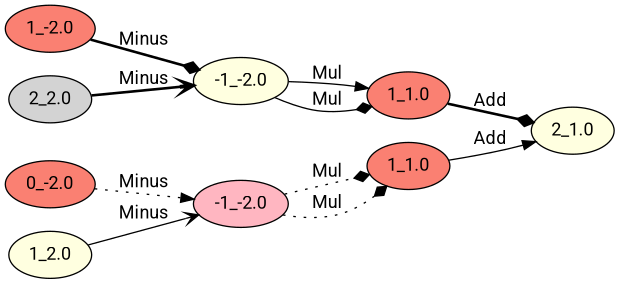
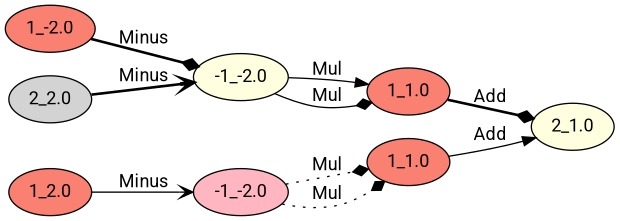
  digraph {
    fontname=Roboto
    rankdir=LR
    node [fillcolor=salmon fontname=Roboto style=filled]
    edge [arrowhead=diamond fontname=Roboto style=solid]
    n1 [fillcolor=lightpink label="-1_-2.0"]
    n2 [label="1_1.0"]
    n3 [fillcolor=lightyellow label="2_1.0"]
    n4 [fillcolor=lightyellow label="-1_-2.0"]
    n5 [label="1_1.0"]
-   n6 [label="0_-2.0"]
    n7 [label="1_-2.0"]
-   n8 [fillcolor=lightyellow label="1_2.0"]
+   n8 [label="1_2.0"]
    n9 [fillcolor=lightgrey label="2_2.0"]
    n1 -> n2 [label=Mul style=dotted]
    n1 -> n2 [label=Mul style=dotted]
    n2 -> n3 [arrowhead=normal label=Add]
    n4 -> n5 [arrowhead=normal label=Mul]
    n4 -> n5 [label=Mul]
    n5 -> n3 [label=Add style=bold]
-   n6 -> n1 [arrowhead=normal label=Minus style=dotted]
    n7 -> n4 [label=Minus style=bold]
    n8 -> n1 [arrowhead=vee label=Minus]
    n9 -> n4 [arrowhead=vee label=Minus style=bold]
  }
